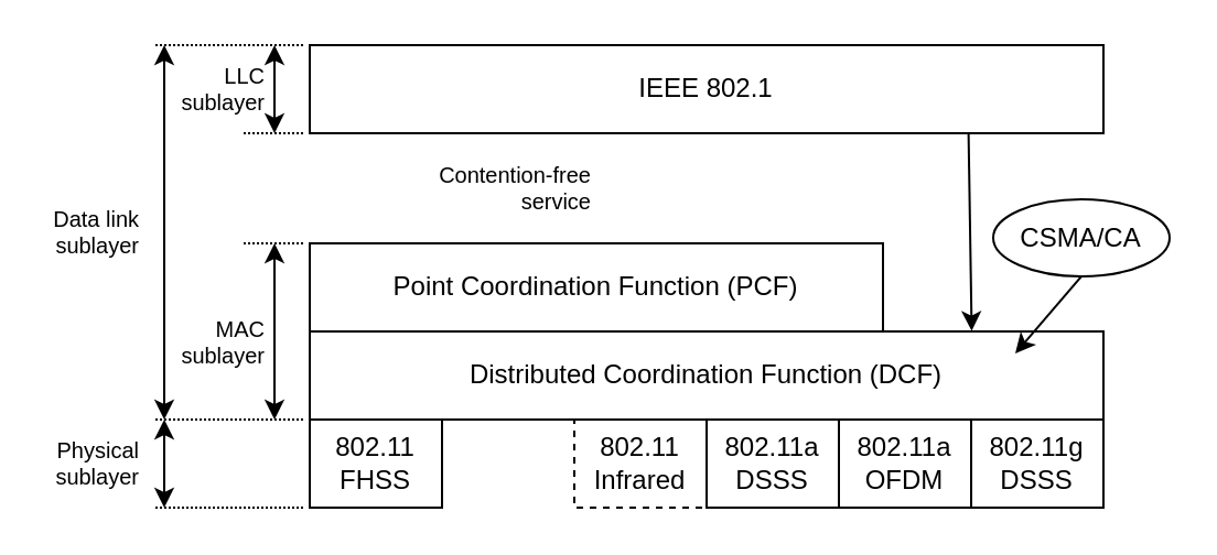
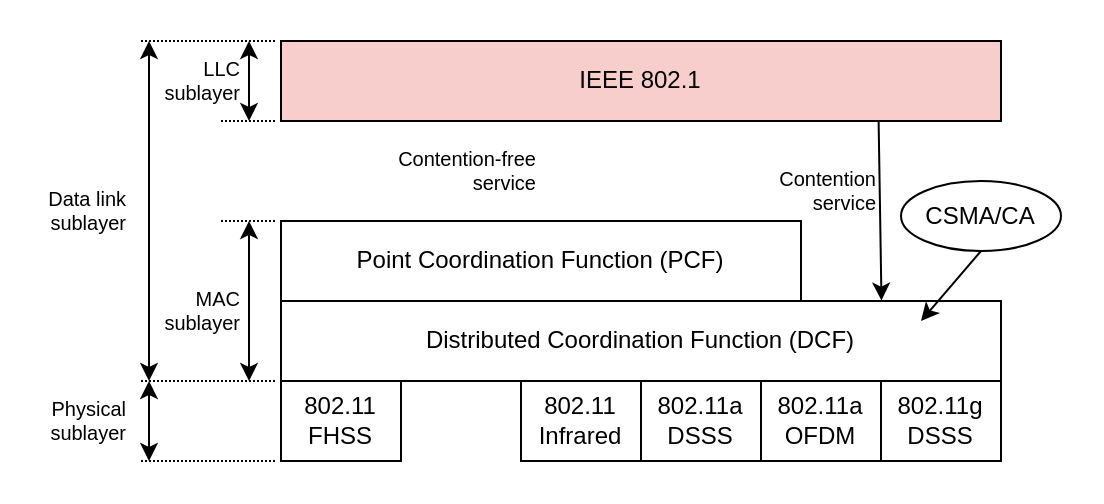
  <mxCell id="0" />
  <mxCell id="1" parent="0" />
  <mxCell id="2" value="802.11&lt;br&gt;FHSS" style="rounded=0;whiteSpace=wrap;html=1;" vertex="1" parent="1"><mxGeometry x="140" y="190" width="60" height="40" as="geometry" /></mxCell>
- <mxCell id="3" value="802.11&lt;br&gt;Infrared" style="rounded=0;whiteSpace=wrap;html=1;dashed=1;" vertex="1" parent="1"><mxGeometry x="260" y="190" width="60" height="40" as="geometry" /></mxCell>
+ <mxCell id="3" value="802.11&lt;br&gt;Infrared" style="rounded=0;whiteSpace=wrap;html=1;" vertex="1" parent="1"><mxGeometry x="260" y="190" width="60" height="40" as="geometry" /></mxCell>
  <mxCell id="4" value="802.11a&lt;br&gt;DSSS" style="rounded=0;whiteSpace=wrap;html=1;" vertex="1" parent="1"><mxGeometry x="320" y="190" width="60" height="40" as="geometry" /></mxCell>
  <mxCell id="5" value="802.11a&lt;br&gt;OFDM" style="rounded=0;whiteSpace=wrap;html=1;" vertex="1" parent="1"><mxGeometry x="380" y="190" width="60" height="40" as="geometry" /></mxCell>
  <mxCell id="6" value="802.11g&lt;br&gt;DSSS" style="rounded=0;whiteSpace=wrap;html=1;" vertex="1" parent="1"><mxGeometry x="440" y="190" width="60" height="40" as="geometry" /></mxCell>
  <mxCell id="7" value="Distributed Coordination Function (DCF)" style="rounded=0;whiteSpace=wrap;html=1;" vertex="1" parent="1"><mxGeometry x="140" y="150" width="360" height="40" as="geometry" /></mxCell>
  <mxCell id="8" value="Point Coordination Function (PCF)" style="rounded=0;whiteSpace=wrap;html=1;" vertex="1" parent="1"><mxGeometry x="140" y="110" width="260" height="40" as="geometry" /></mxCell>
- <mxCell id="9" value="IEEE 802.1" style="rounded=0;whiteSpace=wrap;html=1;" vertex="1" parent="1"><mxGeometry x="140" y="20" width="360" height="40" as="geometry" /></mxCell>
+ <mxCell id="9" value="IEEE 802.1" style="rounded=0;whiteSpace=wrap;html=1;fillColor=#f8cecc;" vertex="1" parent="1"><mxGeometry x="140" y="20" width="360" height="40" as="geometry" /></mxCell>
  <mxCell id="10" value="" style="endArrow=classic;html=1;rounded=0;entryX=0.834;entryY=-0.005;entryDx=0;entryDy=0;entryPerimeter=0;exitX=0.83;exitY=1.063;exitDx=0;exitDy=0;exitPerimeter=0;" edge="1" parent="1" target="7"><mxGeometry width="50" height="50" relative="1" as="geometry"><mxPoint x="438.8" y="59.52" as="sourcePoint" /><mxPoint x="439.88" y="147.88" as="targetPoint" /></mxGeometry></mxCell>
  <mxCell id="11" value="Contention-free service" style="text;html=1;strokeColor=none;fillColor=none;align=right;verticalAlign=middle;whiteSpace=wrap;rounded=0;fontSize=10;" vertex="1" parent="1"><mxGeometry x="190" y="70" width="80" height="30" as="geometry" /></mxCell>
+ <mxCell id="12" value="Contention&lt;br&gt;&amp;nbsp;service" style="text;html=1;strokeColor=none;fillColor=none;align=right;verticalAlign=middle;whiteSpace=wrap;rounded=0;fontSize=10;" vertex="1" parent="1"><mxGeometry x="370" y="80" width="70" height="30" as="geometry" /></mxCell>
  <mxCell id="13" value="" style="endArrow=none;html=1;rounded=0;strokeWidth=1;dashed=1;dashPattern=1 1;" edge="1" parent="1"><mxGeometry width="50" height="50" relative="1" as="geometry"><mxPoint x="70" y="20" as="sourcePoint" /><mxPoint x="137" y="20" as="targetPoint" /></mxGeometry></mxCell>
  <mxCell id="14" value="" style="endArrow=none;html=1;rounded=0;strokeWidth=1;dashed=1;dashPattern=1 1;" edge="1" parent="1"><mxGeometry width="50" height="50" relative="1" as="geometry"><mxPoint x="110" y="60" as="sourcePoint" /><mxPoint x="137" y="60" as="targetPoint" /></mxGeometry></mxCell>
  <mxCell id="15" value="" style="endArrow=classic;startArrow=classic;html=1;rounded=0;" edge="1" parent="1"><mxGeometry width="50" height="50" relative="1" as="geometry"><mxPoint x="124" y="60" as="sourcePoint" /><mxPoint x="124" y="20" as="targetPoint" /></mxGeometry></mxCell>
  <mxCell id="16" value="" style="endArrow=none;html=1;rounded=0;strokeWidth=1;dashed=1;dashPattern=1 1;" edge="1" parent="1"><mxGeometry width="50" height="50" relative="1" as="geometry"><mxPoint x="110" y="110" as="sourcePoint" /><mxPoint x="137" y="110" as="targetPoint" /></mxGeometry></mxCell>
  <mxCell id="17" value="" style="endArrow=none;html=1;rounded=0;strokeWidth=1;dashed=1;dashPattern=1 1;" edge="1" parent="1"><mxGeometry width="50" height="50" relative="1" as="geometry"><mxPoint x="70" y="190" as="sourcePoint" /><mxPoint x="137" y="190" as="targetPoint" /></mxGeometry></mxCell>
  <mxCell id="18" value="" style="endArrow=none;html=1;rounded=0;strokeWidth=1;dashed=1;dashPattern=1 1;" edge="1" parent="1"><mxGeometry width="50" height="50" relative="1" as="geometry"><mxPoint x="70" y="230" as="sourcePoint" /><mxPoint x="137" y="230" as="targetPoint" /></mxGeometry></mxCell>
  <mxCell id="19" value="" style="endArrow=classic;startArrow=classic;html=1;rounded=0;" edge="1" parent="1"><mxGeometry width="50" height="50" relative="1" as="geometry"><mxPoint x="124" y="190" as="sourcePoint" /><mxPoint x="124" y="110" as="targetPoint" /></mxGeometry></mxCell>
  <mxCell id="20" value="" style="endArrow=classic;startArrow=classic;html=1;rounded=0;" edge="1" parent="1"><mxGeometry width="50" height="50" relative="1" as="geometry"><mxPoint x="74" y="190" as="sourcePoint" /><mxPoint x="74" y="20" as="targetPoint" /></mxGeometry></mxCell>
  <mxCell id="21" value="" style="endArrow=classic;startArrow=classic;html=1;rounded=0;" edge="1" parent="1"><mxGeometry width="50" height="50" relative="1" as="geometry"><mxPoint x="74" y="230" as="sourcePoint" /><mxPoint x="74" y="190" as="targetPoint" /></mxGeometry></mxCell>
  <mxCell id="22" value="LLC &lt;br&gt;sublayer" style="text;html=1;strokeColor=none;fillColor=none;align=right;verticalAlign=middle;whiteSpace=wrap;rounded=0;fontSize=10;" vertex="1" parent="1"><mxGeometry x="77" y="25" width="45" height="30" as="geometry" /></mxCell>
  <mxCell id="23" value="MAC&lt;br&gt;sublayer" style="text;html=1;strokeColor=none;fillColor=none;align=right;verticalAlign=middle;whiteSpace=wrap;rounded=0;fontSize=10;" vertex="1" parent="1"><mxGeometry x="77" y="140" width="45" height="30" as="geometry" /></mxCell>
  <mxCell id="24" value="Data link&lt;br&gt;sublayer" style="text;html=1;strokeColor=none;fillColor=none;align=right;verticalAlign=middle;whiteSpace=wrap;rounded=0;fontSize=10;" vertex="1" parent="1"><mxGeometry x="20" y="90" width="45" height="30" as="geometry" /></mxCell>
  <mxCell id="25" value="Physical&lt;br&gt;sublayer" style="text;html=1;strokeColor=none;fillColor=none;align=right;verticalAlign=middle;whiteSpace=wrap;rounded=0;fontSize=10;" vertex="1" parent="1"><mxGeometry x="20" y="195" width="45" height="30" as="geometry" /></mxCell>
  <mxCell id="26" value="CSMA/CA" style="ellipse;whiteSpace=wrap;html=1;" vertex="1" parent="1"><mxGeometry x="450" y="90" width="80" height="35" as="geometry" /></mxCell>
  <mxCell id="27" value="" style="endArrow=classic;html=1;rounded=0;exitX=0.5;exitY=1;exitDx=0;exitDy=0;" edge="1" parent="1" source="26"><mxGeometry width="50" height="50" relative="1" as="geometry"><mxPoint x="410" y="160" as="sourcePoint" /><mxPoint x="460" y="160" as="targetPoint" /></mxGeometry></mxCell>
